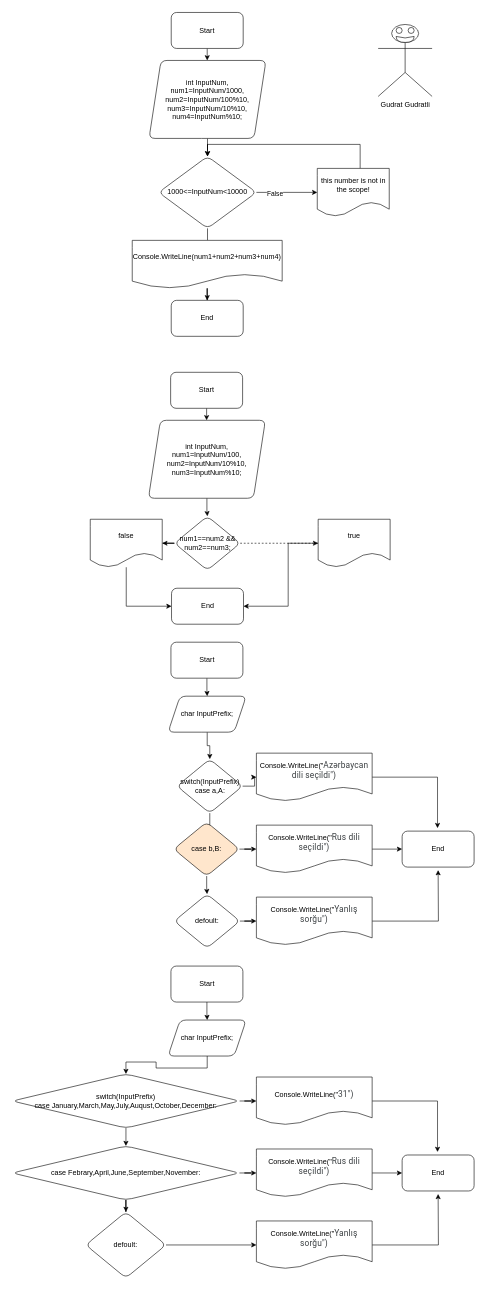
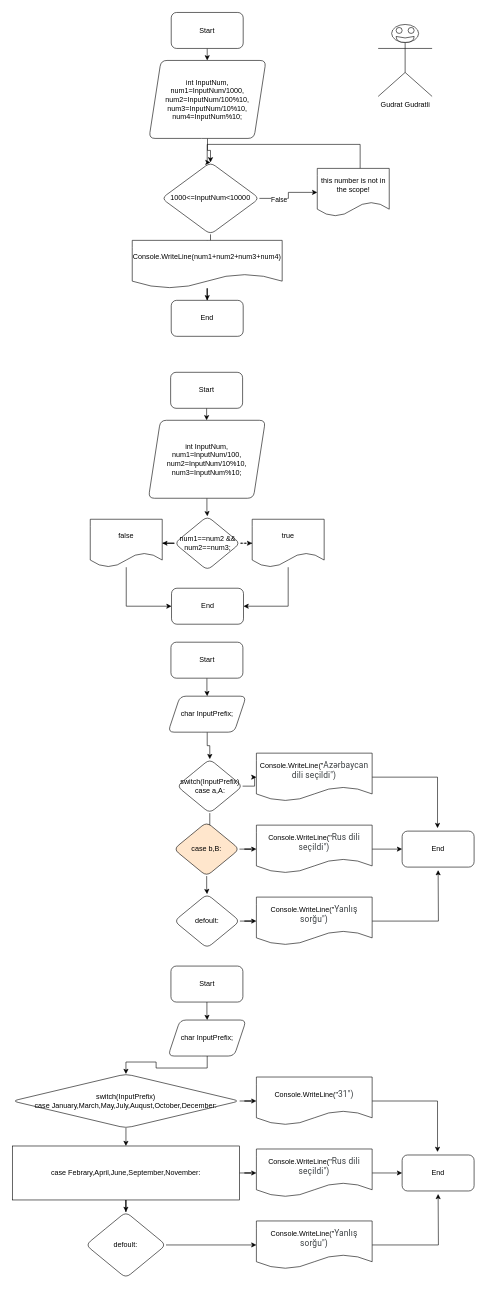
  <mxCell id="0" />
  <mxCell id="1" parent="0" />
  <mxCell id="2" value="" style="edgeStyle=orthogonalEdgeStyle;rounded=0;orthogonalLoop=1;jettySize=auto;html=1;" edge="1" parent="1" source="3" target="5"><mxGeometry relative="1" as="geometry" /></mxCell>
  <mxCell id="3" value="Start" style="rounded=1;whiteSpace=wrap;html=1;" vertex="1" parent="1"><mxGeometry x="285" y="20" width="120" height="60" as="geometry" /></mxCell>
  <mxCell id="4" value="" style="edgeStyle=orthogonalEdgeStyle;rounded=0;orthogonalLoop=1;jettySize=auto;html=1;" edge="1" parent="1" source="5" target="9"><mxGeometry relative="1" as="geometry" /></mxCell>
  <mxCell id="5" value="int InputNum,&lt;br&gt;num1=InputNum/1000,&lt;br&gt;num2=InputNum/100%10,&lt;br&gt;num3=InputNum/10%10,&lt;br&gt;num4=InputNum%10;" style="shape=parallelogram;perimeter=parallelogramPerimeter;whiteSpace=wrap;html=1;fixedSize=1;rounded=1;" vertex="1" parent="1"><mxGeometry x="248" y="100" width="195" height="130" as="geometry" /></mxCell>
  <mxCell id="6" value="" style="edgeStyle=orthogonalEdgeStyle;rounded=0;orthogonalLoop=1;jettySize=auto;html=1;" edge="1" parent="1" source="9" target="11"><mxGeometry relative="1" as="geometry" /></mxCell>
  <mxCell id="7" value="False" style="edgeLabel;html=1;align=center;verticalAlign=middle;resizable=0;points=[];" vertex="1" connectable="0" parent="6"><mxGeometry x="-0.403" y="-1" relative="1" as="geometry"><mxPoint as="offset" /></mxGeometry></mxCell>
  <mxCell id="8" value="" style="edgeStyle=orthogonalEdgeStyle;rounded=0;orthogonalLoop=1;jettySize=auto;html=1;endArrow=none;" edge="1" parent="1" source="9" target="13"><mxGeometry relative="1" as="geometry" /></mxCell>
- <mxCell id="9" value="1000&amp;lt;=InputNum&amp;lt;10000" style="rhombus;whiteSpace=wrap;html=1;rounded=1;" vertex="1" parent="1"><mxGeometry x="264" y="260" width="163" height="120" as="geometry" /></mxCell>
+ <mxCell id="9" value="1000&amp;lt;=InputNum&amp;lt;10000" style="rhombus;whiteSpace=wrap;html=1;rounded=1;" vertex="1" parent="1"><mxGeometry x="269" y="270" width="163" height="120" as="geometry" /></mxCell>
  <mxCell id="10" style="edgeStyle=orthogonalEdgeStyle;rounded=0;orthogonalLoop=1;jettySize=auto;html=1;entryX=0.5;entryY=0;entryDx=0;entryDy=0;" edge="1" parent="1" source="11" target="9"><mxGeometry relative="1" as="geometry"><Array as="points"><mxPoint x="600" y="240" /><mxPoint x="345" y="240" /></Array></mxGeometry></mxCell>
  <mxCell id="11" value="this number is not in the scope!" style="shape=document;whiteSpace=wrap;html=1;boundedLbl=1;rounded=1;" vertex="1" parent="1"><mxGeometry x="528.5" y="280" width="120" height="80" as="geometry" /></mxCell>
  <mxCell id="12" value="" style="edgeStyle=orthogonalEdgeStyle;rounded=0;orthogonalLoop=1;jettySize=auto;html=1;" edge="1" parent="1" source="13" target="14"><mxGeometry relative="1" as="geometry" /></mxCell>
  <mxCell id="13" value="Console.WriteLine(num1+num2+num3+num4)" style="shape=document;whiteSpace=wrap;html=1;boundedLbl=1;rounded=1;" vertex="1" parent="1"><mxGeometry x="220" y="400" width="250" height="80" as="geometry" /></mxCell>
  <mxCell id="14" value="End" style="whiteSpace=wrap;html=1;rounded=1;" vertex="1" parent="1"><mxGeometry x="285" y="500" width="120" height="60" as="geometry" /></mxCell>
  <mxCell id="15" value="Gudrat Gudratli" style="shape=umlActor;verticalLabelPosition=bottom;verticalAlign=top;html=1;outlineConnect=0;" vertex="1" parent="1"><mxGeometry x="630" y="40" width="90" height="120" as="geometry" /></mxCell>
  <mxCell id="16" value="" style="shape=xor;whiteSpace=wrap;html=1;rotation=90;" vertex="1" parent="1"><mxGeometry x="670" y="50" width="10" height="30" as="geometry" /></mxCell>
  <mxCell id="17" value="" style="ellipse;whiteSpace=wrap;html=1;aspect=fixed;" vertex="1" parent="1"><mxGeometry x="660" y="45" width="10" height="10" as="geometry" /></mxCell>
  <mxCell id="18" value="" style="ellipse;whiteSpace=wrap;html=1;aspect=fixed;" vertex="1" parent="1"><mxGeometry x="680" y="45" width="10" height="10" as="geometry" /></mxCell>
  <mxCell id="19" value="" style="edgeStyle=orthogonalEdgeStyle;rounded=0;orthogonalLoop=1;jettySize=auto;html=1;" edge="1" source="20" target="22" parent="1"><mxGeometry relative="1" as="geometry" /></mxCell>
  <mxCell id="20" value="Start" style="rounded=1;whiteSpace=wrap;html=1;" vertex="1" parent="1"><mxGeometry x="284" y="620" width="120" height="60" as="geometry" /></mxCell>
  <mxCell id="21" value="" style="edgeStyle=orthogonalEdgeStyle;rounded=0;orthogonalLoop=1;jettySize=auto;html=1;" edge="1" parent="1" source="22" target="25"><mxGeometry relative="1" as="geometry" /></mxCell>
  <mxCell id="22" value="int InputNum,&lt;br&gt;num1=InputNum/100,&lt;br&gt;num2=InputNum/10%10,&lt;br&gt;num3=InputNum%10;" style="shape=parallelogram;perimeter=parallelogramPerimeter;whiteSpace=wrap;html=1;fixedSize=1;rounded=1;" vertex="1" parent="1"><mxGeometry x="247" y="700" width="195" height="130" as="geometry" /></mxCell>
  <mxCell id="23" value="" style="edgeStyle=orthogonalEdgeStyle;rounded=0;orthogonalLoop=1;jettySize=auto;html=1;" edge="1" parent="1" source="25" target="27"><mxGeometry relative="1" as="geometry" /></mxCell>
  <mxCell id="24" value="" style="edgeStyle=orthogonalEdgeStyle;rounded=0;orthogonalLoop=1;jettySize=auto;html=1;dashed=1;" edge="1" parent="1" source="25" target="29"><mxGeometry relative="1" as="geometry" /></mxCell>
  <mxCell id="25" value="num1==num2 &amp;amp;&amp;amp;&lt;br&gt;num2==num3;" style="rhombus;whiteSpace=wrap;html=1;rounded=1;" vertex="1" parent="1"><mxGeometry x="290.5" y="860" width="109.5" height="90" as="geometry" /></mxCell>
  <mxCell id="26" style="edgeStyle=orthogonalEdgeStyle;rounded=0;orthogonalLoop=1;jettySize=auto;html=1;" edge="1" parent="1" source="27" target="30"><mxGeometry relative="1" as="geometry"><mxPoint x="210" y="1010" as="targetPoint" /><Array as="points"><mxPoint x="210" y="1010" /></Array></mxGeometry></mxCell>
  <mxCell id="27" value="false" style="shape=document;whiteSpace=wrap;html=1;boundedLbl=1;rounded=1;" vertex="1" parent="1"><mxGeometry x="150" y="865" width="120" height="80" as="geometry" /></mxCell>
  <mxCell id="28" style="edgeStyle=orthogonalEdgeStyle;rounded=0;orthogonalLoop=1;jettySize=auto;html=1;entryX=1;entryY=0.5;entryDx=0;entryDy=0;" edge="1" parent="1" source="29" target="30"><mxGeometry relative="1" as="geometry"><Array as="points"><mxPoint x="480" y="1010" /></Array></mxGeometry></mxCell>
- <mxCell id="29" value="true" style="shape=document;whiteSpace=wrap;html=1;boundedLbl=1;rounded=1;" vertex="1" parent="1"><mxGeometry x="530" y="865" width="120" height="80" as="geometry" /></mxCell>
+ <mxCell id="29" value="true" style="shape=document;whiteSpace=wrap;html=1;boundedLbl=1;rounded=1;" vertex="1" parent="1"><mxGeometry x="420" y="865" width="120" height="80" as="geometry" /></mxCell>
  <mxCell id="30" value="End" style="whiteSpace=wrap;html=1;rounded=1;" vertex="1" parent="1"><mxGeometry x="285.5" y="980" width="120" height="60" as="geometry" /></mxCell>
  <mxCell id="31" value="" style="edgeStyle=orthogonalEdgeStyle;rounded=0;orthogonalLoop=1;jettySize=auto;html=1;" edge="1" source="32" target="34" parent="1"><mxGeometry relative="1" as="geometry" /></mxCell>
  <mxCell id="32" value="Start" style="rounded=1;whiteSpace=wrap;html=1;" vertex="1" parent="1"><mxGeometry x="284.5" y="1070" width="120" height="60" as="geometry" /></mxCell>
  <mxCell id="33" value="" style="edgeStyle=orthogonalEdgeStyle;rounded=0;orthogonalLoop=1;jettySize=auto;html=1;" edge="1" source="34" target="37" parent="1"><mxGeometry relative="1" as="geometry" /></mxCell>
  <mxCell id="34" value="char InputPrefix;" style="shape=parallelogram;perimeter=parallelogramPerimeter;whiteSpace=wrap;html=1;fixedSize=1;rounded=1;" vertex="1" parent="1"><mxGeometry x="279.75" y="1160" width="130.25" height="60" as="geometry" /></mxCell>
  <mxCell id="35" value="" style="edgeStyle=orthogonalEdgeStyle;rounded=0;orthogonalLoop=1;jettySize=auto;html=1;" edge="1" source="37" target="39" parent="1"><mxGeometry relative="1" as="geometry" /></mxCell>
  <mxCell id="36" value="" style="edgeStyle=orthogonalEdgeStyle;rounded=0;orthogonalLoop=1;jettySize=auto;html=1;" edge="1" parent="1" source="37" target="42"><mxGeometry relative="1" as="geometry" /></mxCell>
  <mxCell id="37" value="switch(InputPrefix)&lt;br&gt;case a,A:" style="rhombus;whiteSpace=wrap;html=1;rounded=1;" vertex="1" parent="1"><mxGeometry x="294.5" y="1265" width="109.5" height="90" as="geometry" /></mxCell>
  <mxCell id="38" style="edgeStyle=orthogonalEdgeStyle;rounded=0;orthogonalLoop=1;jettySize=auto;html=1;" edge="1" parent="1" source="39"><mxGeometry relative="1" as="geometry"><mxPoint x="729" y="1380" as="targetPoint" /><Array as="points"><mxPoint x="729" y="1295" /></Array></mxGeometry></mxCell>
  <mxCell id="39" value="Console.WriteLine(&quot;&lt;span style=&quot;color: rgb(60, 64, 67); font-family: Roboto, Arial, sans-serif; font-size: 14px; letter-spacing: 0.2px; text-align: start;&quot;&gt;Azərbaycan dili seçildi&quot;)&lt;/span&gt;" style="shape=document;whiteSpace=wrap;html=1;boundedLbl=1;rounded=1;" vertex="1" parent="1"><mxGeometry x="427" y="1255" width="193" height="80" as="geometry" /></mxCell>
  <mxCell id="40" value="" style="edgeStyle=orthogonalEdgeStyle;rounded=0;orthogonalLoop=1;jettySize=auto;html=1;" edge="1" parent="1" source="42" target="44"><mxGeometry relative="1" as="geometry" /></mxCell>
  <mxCell id="41" value="" style="edgeStyle=orthogonalEdgeStyle;rounded=0;orthogonalLoop=1;jettySize=auto;html=1;" edge="1" parent="1" source="42" target="46"><mxGeometry relative="1" as="geometry" /></mxCell>
  <mxCell id="42" value="case b,B:" style="rhombus;whiteSpace=wrap;html=1;rounded=1;fillColor=#ffe6cc;" vertex="1" parent="1"><mxGeometry x="289.25" y="1370" width="109.5" height="90" as="geometry" /></mxCell>
  <mxCell id="43" value="" style="edgeStyle=orthogonalEdgeStyle;rounded=0;orthogonalLoop=1;jettySize=auto;html=1;" edge="1" parent="1" source="44" target="49"><mxGeometry relative="1" as="geometry" /></mxCell>
  <mxCell id="44" value="Console.WriteLine(&quot;&lt;span style=&quot;color: rgb(60, 64, 67); font-family: Roboto, Arial, sans-serif; font-size: 14px; letter-spacing: 0.2px; text-align: start;&quot;&gt;Rus dili seçildi&lt;/span&gt;&lt;span style=&quot;color: rgb(60, 64, 67); font-family: Roboto, Arial, sans-serif; font-size: 14px; letter-spacing: 0.2px; text-align: start;&quot;&gt;&quot;)&lt;/span&gt;" style="shape=document;whiteSpace=wrap;html=1;boundedLbl=1;rounded=1;" vertex="1" parent="1"><mxGeometry x="427" y="1375" width="193" height="80" as="geometry" /></mxCell>
  <mxCell id="45" value="" style="edgeStyle=orthogonalEdgeStyle;rounded=0;orthogonalLoop=1;jettySize=auto;html=1;" edge="1" parent="1" source="46" target="48"><mxGeometry relative="1" as="geometry" /></mxCell>
  <mxCell id="46" value="defoult:" style="rhombus;whiteSpace=wrap;html=1;rounded=1;" vertex="1" parent="1"><mxGeometry x="290" y="1490" width="109.5" height="90" as="geometry" /></mxCell>
  <mxCell id="47" style="edgeStyle=orthogonalEdgeStyle;rounded=0;orthogonalLoop=1;jettySize=auto;html=1;" edge="1" parent="1" source="48"><mxGeometry relative="1" as="geometry"><mxPoint x="730" y="1450" as="targetPoint" /></mxGeometry></mxCell>
  <mxCell id="48" value="Console.WriteLine(&quot;&lt;span style=&quot;color: rgb(60, 64, 67); font-family: Roboto, Arial, sans-serif; font-size: 14px; letter-spacing: 0.2px; text-align: start;&quot;&gt;Yanlış sorğu&lt;/span&gt;&lt;span style=&quot;color: rgb(60, 64, 67); font-family: Roboto, Arial, sans-serif; font-size: 14px; letter-spacing: 0.2px; text-align: start;&quot;&gt;&quot;)&lt;/span&gt;" style="shape=document;whiteSpace=wrap;html=1;boundedLbl=1;rounded=1;" vertex="1" parent="1"><mxGeometry x="427" y="1495" width="193" height="80" as="geometry" /></mxCell>
  <mxCell id="49" value="End" style="whiteSpace=wrap;html=1;rounded=1;" vertex="1" parent="1"><mxGeometry x="670" y="1385" width="120" height="60" as="geometry" /></mxCell>
  <mxCell id="50" value="" style="edgeStyle=orthogonalEdgeStyle;rounded=0;orthogonalLoop=1;jettySize=auto;html=1;" edge="1" source="51" target="53" parent="1"><mxGeometry relative="1" as="geometry" /></mxCell>
  <mxCell id="51" value="Start" style="rounded=1;whiteSpace=wrap;html=1;" vertex="1" parent="1"><mxGeometry x="284.5" y="1610" width="120" height="60" as="geometry" /></mxCell>
  <mxCell id="52" value="" style="edgeStyle=orthogonalEdgeStyle;rounded=0;orthogonalLoop=1;jettySize=auto;html=1;" edge="1" source="53" target="56" parent="1"><mxGeometry relative="1" as="geometry" /></mxCell>
  <mxCell id="53" value="char InputPrefix;" style="shape=parallelogram;perimeter=parallelogramPerimeter;whiteSpace=wrap;html=1;fixedSize=1;rounded=1;" vertex="1" parent="1"><mxGeometry x="279.75" y="1700" width="130.25" height="60" as="geometry" /></mxCell>
  <mxCell id="54" value="" style="edgeStyle=orthogonalEdgeStyle;rounded=0;orthogonalLoop=1;jettySize=auto;html=1;" edge="1" source="56" target="58" parent="1"><mxGeometry relative="1" as="geometry" /></mxCell>
  <mxCell id="55" value="" style="edgeStyle=orthogonalEdgeStyle;rounded=0;orthogonalLoop=1;jettySize=auto;html=1;" edge="1" source="56" target="61" parent="1"><mxGeometry relative="1" as="geometry" /></mxCell>
  <mxCell id="56" value="switch(InputPrefix)&lt;br&gt;case January,March,May,July,Auqust,October,December:" style="rhombus;whiteSpace=wrap;html=1;rounded=1;" vertex="1" parent="1"><mxGeometry x="20" y="1790" width="379" height="90" as="geometry" /></mxCell>
  <mxCell id="57" style="edgeStyle=orthogonalEdgeStyle;rounded=0;orthogonalLoop=1;jettySize=auto;html=1;" edge="1" source="58" parent="1"><mxGeometry relative="1" as="geometry"><mxPoint x="729" y="1920" as="targetPoint" /><Array as="points"><mxPoint x="729" y="1835" /></Array></mxGeometry></mxCell>
  <mxCell id="58" value="Console.WriteLine(&quot;&lt;span style=&quot;color: rgb(60, 64, 67); font-family: Roboto, Arial, sans-serif; font-size: 14px; letter-spacing: 0.2px; text-align: start;&quot;&gt;31&quot;)&lt;/span&gt;" style="shape=document;whiteSpace=wrap;html=1;boundedLbl=1;rounded=1;" vertex="1" parent="1"><mxGeometry x="427" y="1795" width="193" height="80" as="geometry" /></mxCell>
  <mxCell id="59" value="" style="edgeStyle=orthogonalEdgeStyle;rounded=0;orthogonalLoop=1;jettySize=auto;html=1;" edge="1" source="61" target="63" parent="1"><mxGeometry relative="1" as="geometry" /></mxCell>
  <mxCell id="60" value="" style="edgeStyle=orthogonalEdgeStyle;rounded=0;orthogonalLoop=1;jettySize=auto;html=1;" edge="1" source="61" target="65" parent="1"><mxGeometry relative="1" as="geometry" /></mxCell>
- <mxCell id="61" value="case Febrary,April,June,September,November:" style="rhombus;whiteSpace=wrap;html=1;rounded=1;" vertex="1" parent="1"><mxGeometry x="20" y="1910" width="378.75" height="90" as="geometry" /></mxCell>
+ <mxCell id="61" value="case Febrary,April,June,September,November:" style="whiteSpace=wrap;html=1;rounded=0;" vertex="1" parent="1"><mxGeometry x="20" y="1910" width="378.75" height="90" as="geometry" /></mxCell>
  <mxCell id="62" value="" style="edgeStyle=orthogonalEdgeStyle;rounded=0;orthogonalLoop=1;jettySize=auto;html=1;" edge="1" source="63" target="68" parent="1"><mxGeometry relative="1" as="geometry" /></mxCell>
  <mxCell id="63" value="Console.WriteLine(&quot;&lt;span style=&quot;color: rgb(60, 64, 67); font-family: Roboto, Arial, sans-serif; font-size: 14px; letter-spacing: 0.2px; text-align: start;&quot;&gt;Rus dili seçildi&lt;/span&gt;&lt;span style=&quot;color: rgb(60, 64, 67); font-family: Roboto, Arial, sans-serif; font-size: 14px; letter-spacing: 0.2px; text-align: start;&quot;&gt;&quot;)&lt;/span&gt;" style="shape=document;whiteSpace=wrap;html=1;boundedLbl=1;rounded=1;" vertex="1" parent="1"><mxGeometry x="427" y="1915" width="193" height="80" as="geometry" /></mxCell>
  <mxCell id="64" value="" style="edgeStyle=orthogonalEdgeStyle;rounded=0;orthogonalLoop=1;jettySize=auto;html=1;" edge="1" source="65" target="67" parent="1"><mxGeometry relative="1" as="geometry" /></mxCell>
  <mxCell id="65" value="defoult:" style="rhombus;whiteSpace=wrap;html=1;rounded=1;" vertex="1" parent="1"><mxGeometry x="142.46" y="2020" width="133.83" height="110" as="geometry" /></mxCell>
  <mxCell id="66" style="edgeStyle=orthogonalEdgeStyle;rounded=0;orthogonalLoop=1;jettySize=auto;html=1;" edge="1" source="67" parent="1"><mxGeometry relative="1" as="geometry"><mxPoint x="730" y="1990" as="targetPoint" /></mxGeometry></mxCell>
  <mxCell id="67" value="Console.WriteLine(&quot;&lt;span style=&quot;color: rgb(60, 64, 67); font-family: Roboto, Arial, sans-serif; font-size: 14px; letter-spacing: 0.2px; text-align: start;&quot;&gt;Yanlış sorğu&lt;/span&gt;&lt;span style=&quot;color: rgb(60, 64, 67); font-family: Roboto, Arial, sans-serif; font-size: 14px; letter-spacing: 0.2px; text-align: start;&quot;&gt;&quot;)&lt;/span&gt;" style="shape=document;whiteSpace=wrap;html=1;boundedLbl=1;rounded=1;" vertex="1" parent="1"><mxGeometry x="427" y="2035" width="193" height="80" as="geometry" /></mxCell>
  <mxCell id="68" value="End" style="whiteSpace=wrap;html=1;rounded=1;" vertex="1" parent="1"><mxGeometry x="670" y="1925" width="120" height="60" as="geometry" /></mxCell>
